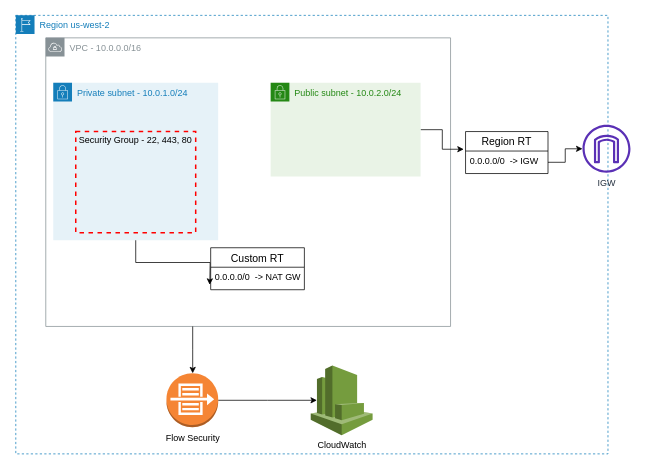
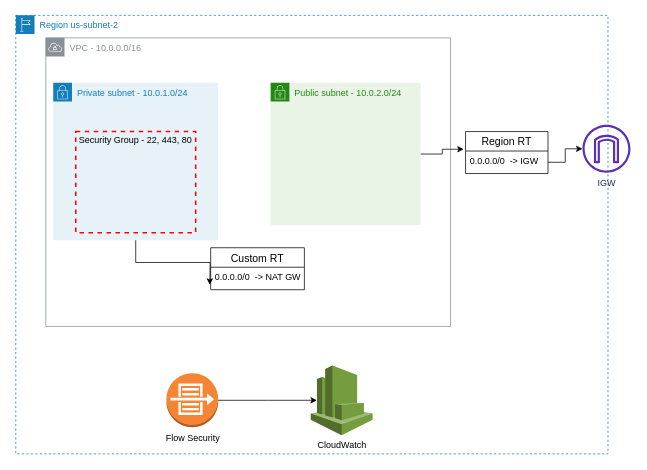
  <mxCell id="0" />
  <mxCell id="1" parent="0" />
  <mxCell id="2" value="Private subnet - 10.0.1.0/24" style="points=[[0,0],[0.25,0],[0.5,0],[0.75,0],[1,0],[1,0.25],[1,0.5],[1,0.75],[1,1],[0.75,1],[0.5,1],[0.25,1],[0,1],[0,0.75],[0,0.5],[0,0.25]];outlineConnect=0;gradientColor=none;html=1;whiteSpace=wrap;fontSize=12;fontStyle=0;shape=mxgraph.aws4.group;grIcon=mxgraph.aws4.group_security_group;grStroke=0;strokeColor=#147EBA;fillColor=#E6F2F8;verticalAlign=top;align=left;spacingLeft=30;fontColor=#147EBA;dashed=0;" parent="1" vertex="1"><mxGeometry x="70" y="110" width="220" height="210" as="geometry" /></mxCell>
  <mxCell id="3" value="Security Group - 22, 443, 80" style="fontStyle=0;verticalAlign=top;align=center;spacingTop=-2;fillColor=none;rounded=0;whiteSpace=wrap;html=1;strokeColor=#FF0000;strokeWidth=2;dashed=1;container=1;collapsible=0;expand=0;recursiveResize=0;" parent="1" vertex="1"><mxGeometry x="100" y="175" width="160" height="135" as="geometry" /></mxCell>
  <mxCell id="4" value="VPC - 10.0.0.0/16" style="outlineConnect=0;gradientColor=none;html=1;whiteSpace=wrap;fontSize=12;fontStyle=0;shape=mxgraph.aws4.group;grIcon=mxgraph.aws4.group_vpc;strokeColor=#879196;fillColor=none;verticalAlign=top;align=left;spacingLeft=30;fontColor=#879196;dashed=0;" parent="3" vertex="1"><mxGeometry x="-40" y="-125" width="540" height="385" as="geometry" /></mxCell>
- <mxCell id="5" value="Region us-west-2" style="points=[[0,0],[0.25,0],[0.5,0],[0.75,0],[1,0],[1,0.25],[1,0.5],[1,0.75],[1,1],[0.75,1],[0.5,1],[0.25,1],[0,1],[0,0.75],[0,0.5],[0,0.25]];outlineConnect=0;gradientColor=none;html=1;whiteSpace=wrap;fontSize=12;fontStyle=0;shape=mxgraph.aws4.group;grIcon=mxgraph.aws4.group_region;strokeColor=#147EBA;fillColor=none;verticalAlign=top;align=left;spacingLeft=30;fontColor=#147EBA;dashed=1;" parent="3" vertex="1"><mxGeometry x="-80" y="-155" width="790" height="585" as="geometry" /></mxCell>
+ <mxCell id="5" value="Region us-subnet-2" style="points=[[0,0],[0.25,0],[0.5,0],[0.75,0],[1,0],[1,0.25],[1,0.5],[1,0.75],[1,1],[0.75,1],[0.5,1],[0.25,1],[0,1],[0,0.75],[0,0.5],[0,0.25]];outlineConnect=0;gradientColor=none;html=1;whiteSpace=wrap;fontSize=12;fontStyle=0;shape=mxgraph.aws4.group;grIcon=mxgraph.aws4.group_region;strokeColor=#147EBA;fillColor=none;verticalAlign=top;align=left;spacingLeft=30;fontColor=#147EBA;dashed=1;" parent="3" vertex="1"><mxGeometry x="-80" y="-155" width="790" height="585" as="geometry" /></mxCell>
  <mxCell id="6" value="Region RT" style="swimlane;fontStyle=0;childLayout=stackLayout;horizontal=1;startSize=26;horizontalStack=0;resizeParent=1;resizeParentMax=0;resizeLast=0;collapsible=1;marginBottom=0;align=center;fontSize=14;" parent="3" vertex="1"><mxGeometry x="520" width="110" height="56" as="geometry" /></mxCell>
  <mxCell id="7" value="0.0.0.0/0  -&gt; IGW" style="text;strokeColor=none;fillColor=none;spacingLeft=4;spacingRight=4;overflow=hidden;rotatable=0;points=[[0,0.5],[1,0.5]];portConstraint=eastwest;fontSize=12;" parent="6" vertex="1"><mxGeometry y="26" width="110" height="30" as="geometry" /></mxCell>
- <mxCell id="8" style="edgeStyle=elbowEdgeStyle;rounded=0;orthogonalLoop=1;jettySize=auto;html=1;" parent="1" source="4" target="13" edge="1"><mxGeometry relative="1" as="geometry"><mxPoint x="20" y="600.4" as="targetPoint" /></mxGeometry></mxCell>
  <mxCell id="9" style="edgeStyle=orthogonalEdgeStyle;rounded=0;orthogonalLoop=1;jettySize=auto;html=1;entryX=-0.01;entryY=-0.22;entryDx=0;entryDy=0;entryPerimeter=0;" parent="1" source="2" edge="1"><mxGeometry relative="1" as="geometry"><mxPoint x="278.75" y="379.4" as="targetPoint" /></mxGeometry></mxCell>
  <mxCell id="10" style="edgeStyle=elbowEdgeStyle;rounded=0;orthogonalLoop=1;jettySize=auto;html=1;entryX=-0.022;entryY=-0.08;entryDx=0;entryDy=0;entryPerimeter=0;" parent="1" source="11" target="7" edge="1"><mxGeometry relative="1" as="geometry" /></mxCell>
- <mxCell id="11" value="Public subnet - 10.0.2.0/24" style="points=[[0,0],[0.25,0],[0.5,0],[0.75,0],[1,0],[1,0.25],[1,0.5],[1,0.75],[1,1],[0.75,1],[0.5,1],[0.25,1],[0,1],[0,0.75],[0,0.5],[0,0.25]];outlineConnect=0;gradientColor=none;html=1;whiteSpace=wrap;fontSize=12;fontStyle=0;shape=mxgraph.aws4.group;grIcon=mxgraph.aws4.group_security_group;grStroke=0;strokeColor=#248814;fillColor=#E9F3E6;verticalAlign=top;align=left;spacingLeft=30;fontColor=#248814;dashed=0;" parent="1" vertex="1"><mxGeometry x="360" y="110" width="200" height="125" as="geometry" /></mxCell>
+ <mxCell id="11" value="Public subnet - 10.0.2.0/24" style="points=[[0,0],[0.25,0],[0.5,0],[0.75,0],[1,0],[1,0.25],[1,0.5],[1,0.75],[1,1],[0.75,1],[0.5,1],[0.25,1],[0,1],[0,0.75],[0,0.5],[0,0.25]];outlineConnect=0;gradientColor=none;html=1;whiteSpace=wrap;fontSize=12;fontStyle=0;shape=mxgraph.aws4.group;grIcon=mxgraph.aws4.group_security_group;grStroke=0;strokeColor=#248814;fillColor=#E9F3E6;verticalAlign=top;align=left;spacingLeft=30;fontColor=#248814;dashed=0;" parent="1" vertex="1"><mxGeometry x="360" y="110" width="200" height="190" as="geometry" /></mxCell>
  <mxCell id="12" style="edgeStyle=elbowEdgeStyle;rounded=0;orthogonalLoop=1;jettySize=auto;html=1;entryX=0.1;entryY=0.5;entryDx=0;entryDy=0;entryPerimeter=0;" parent="1" source="13" target="14" edge="1"><mxGeometry relative="1" as="geometry" /></mxCell>
  <mxCell id="13" value="Flow Security" style="outlineConnect=0;dashed=0;verticalLabelPosition=bottom;verticalAlign=top;align=center;html=1;shape=mxgraph.aws3.flow_logs;fillColor=#F58534;gradientColor=none;" parent="1" vertex="1"><mxGeometry x="221" y="497.5" width="69" height="72" as="geometry" /></mxCell>
  <mxCell id="14" value="CloudWatch" style="outlineConnect=0;dashed=0;verticalLabelPosition=bottom;verticalAlign=top;align=center;html=1;shape=mxgraph.aws3.cloudwatch;fillColor=#759C3E;gradientColor=none;" parent="1" vertex="1"><mxGeometry x="413.5" y="487" width="82.5" height="93" as="geometry" /></mxCell>
  <mxCell id="15" value="Custom RT" style="swimlane;fontStyle=0;childLayout=stackLayout;horizontal=1;startSize=26;horizontalStack=0;resizeParent=1;resizeParentMax=0;resizeLast=0;collapsible=1;marginBottom=0;align=center;fontSize=14;" parent="1" vertex="1"><mxGeometry x="280" y="330" width="125" height="56" as="geometry" /></mxCell>
  <mxCell id="16" value="0.0.0.0/0  -&gt; NAT GW" style="text;strokeColor=none;fillColor=none;spacingLeft=4;spacingRight=4;overflow=hidden;rotatable=0;points=[[0,0.5],[1,0.5]];portConstraint=eastwest;fontSize=12;" parent="15" vertex="1"><mxGeometry y="26" width="125" height="30" as="geometry" /></mxCell>
  <mxCell id="17" value="IGW" style="outlineConnect=0;fontColor=#232F3E;gradientColor=none;fillColor=#5A30B5;strokeColor=none;dashed=0;verticalLabelPosition=bottom;verticalAlign=top;align=center;html=1;fontSize=12;fontStyle=0;aspect=fixed;pointerEvents=1;shape=mxgraph.aws4.internet_gateway;" parent="1" vertex="1"><mxGeometry x="776" y="166" width="64" height="64" as="geometry" /></mxCell>
  <mxCell id="18" style="edgeStyle=orthogonalEdgeStyle;rounded=0;orthogonalLoop=1;jettySize=auto;html=1;" edge="1" parent="1" source="7" target="17"><mxGeometry relative="1" as="geometry" /></mxCell>
